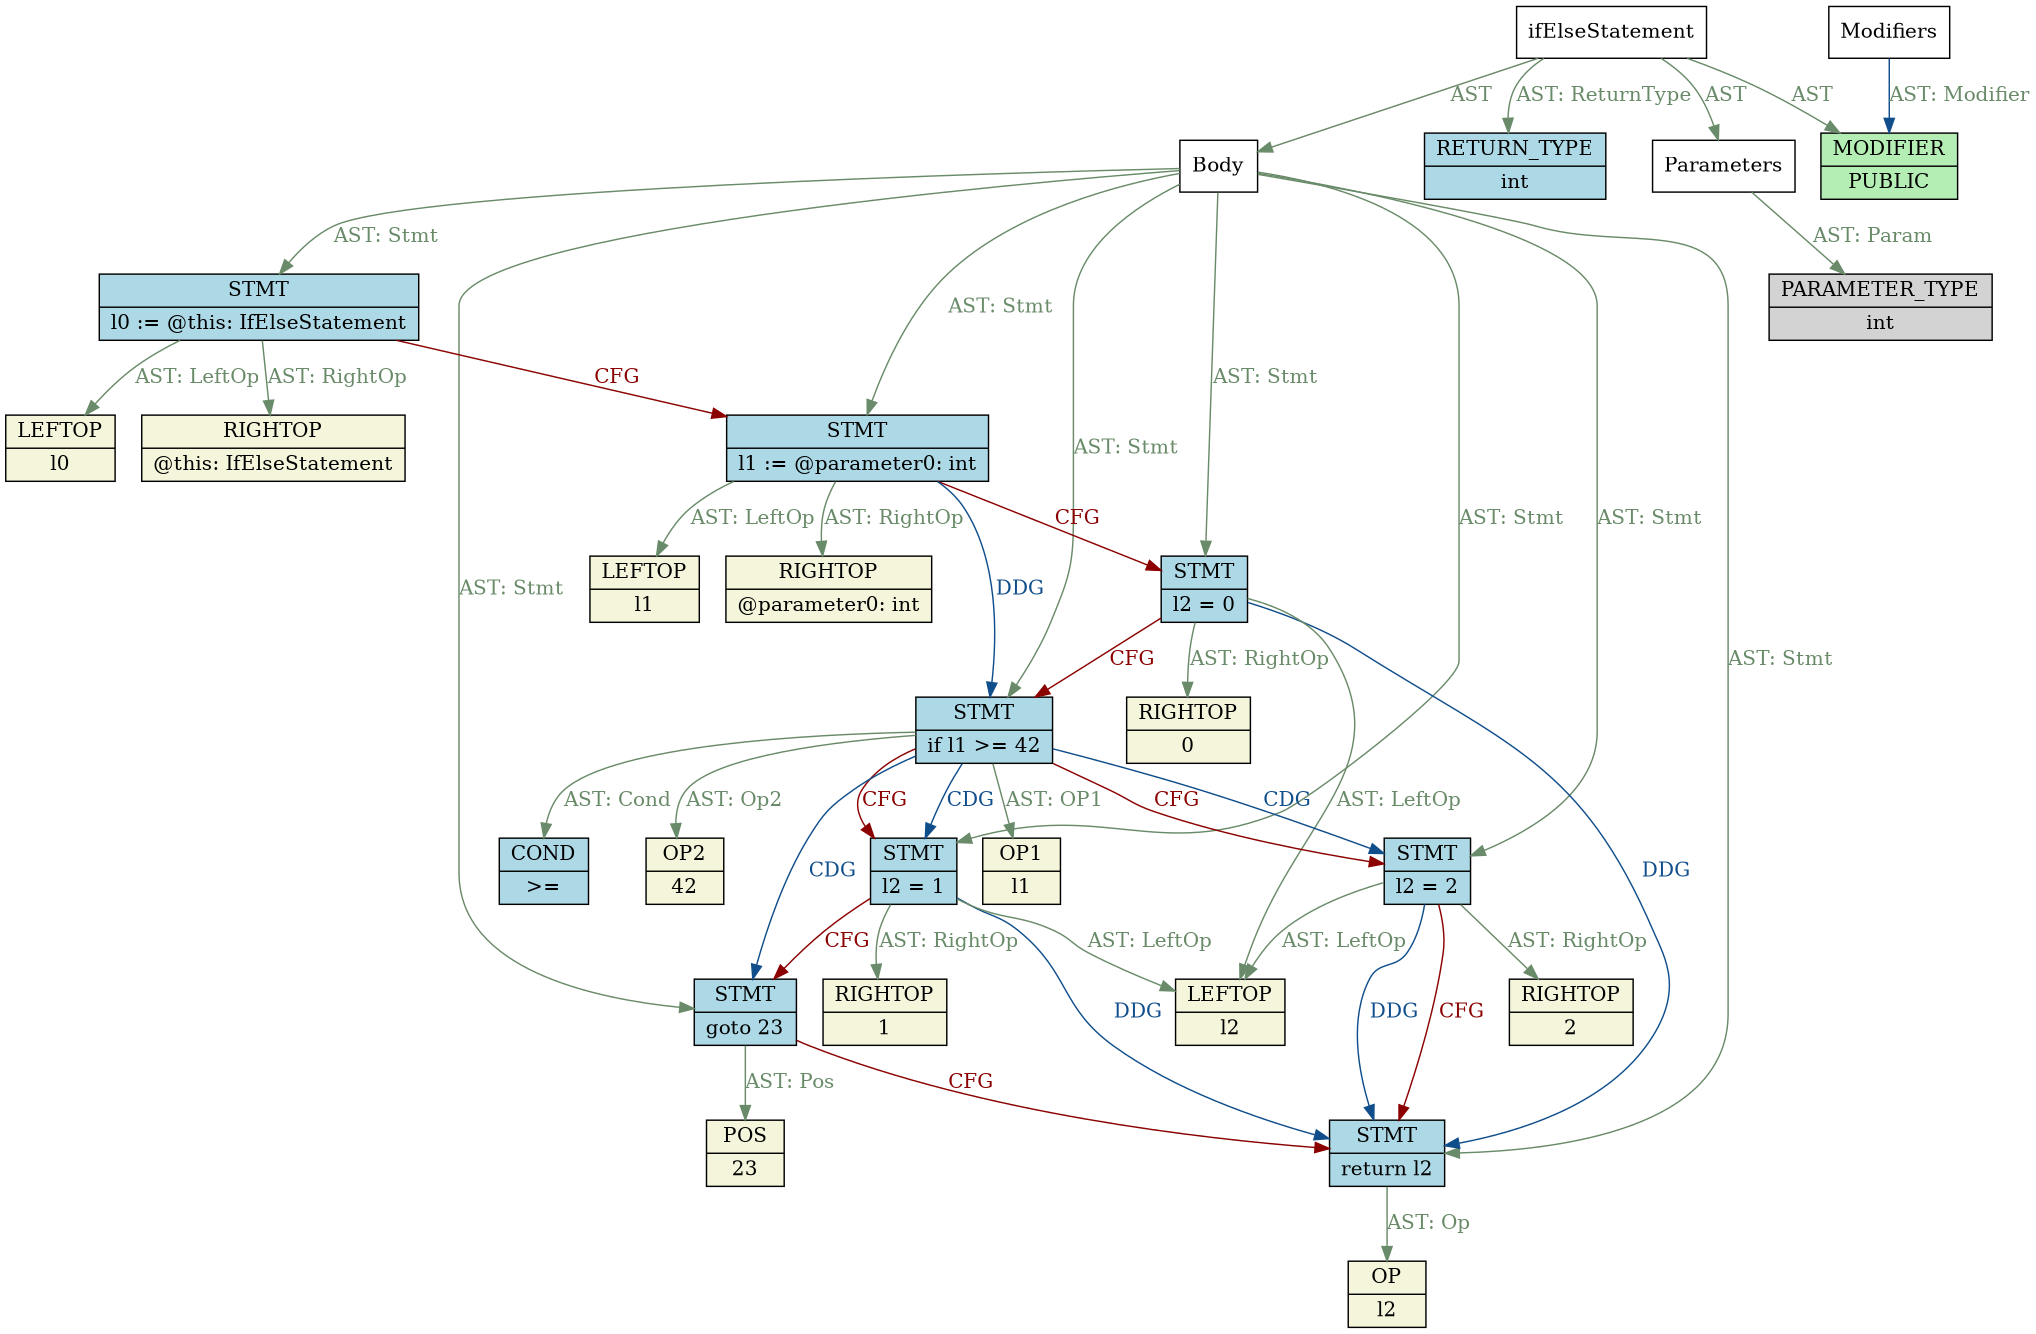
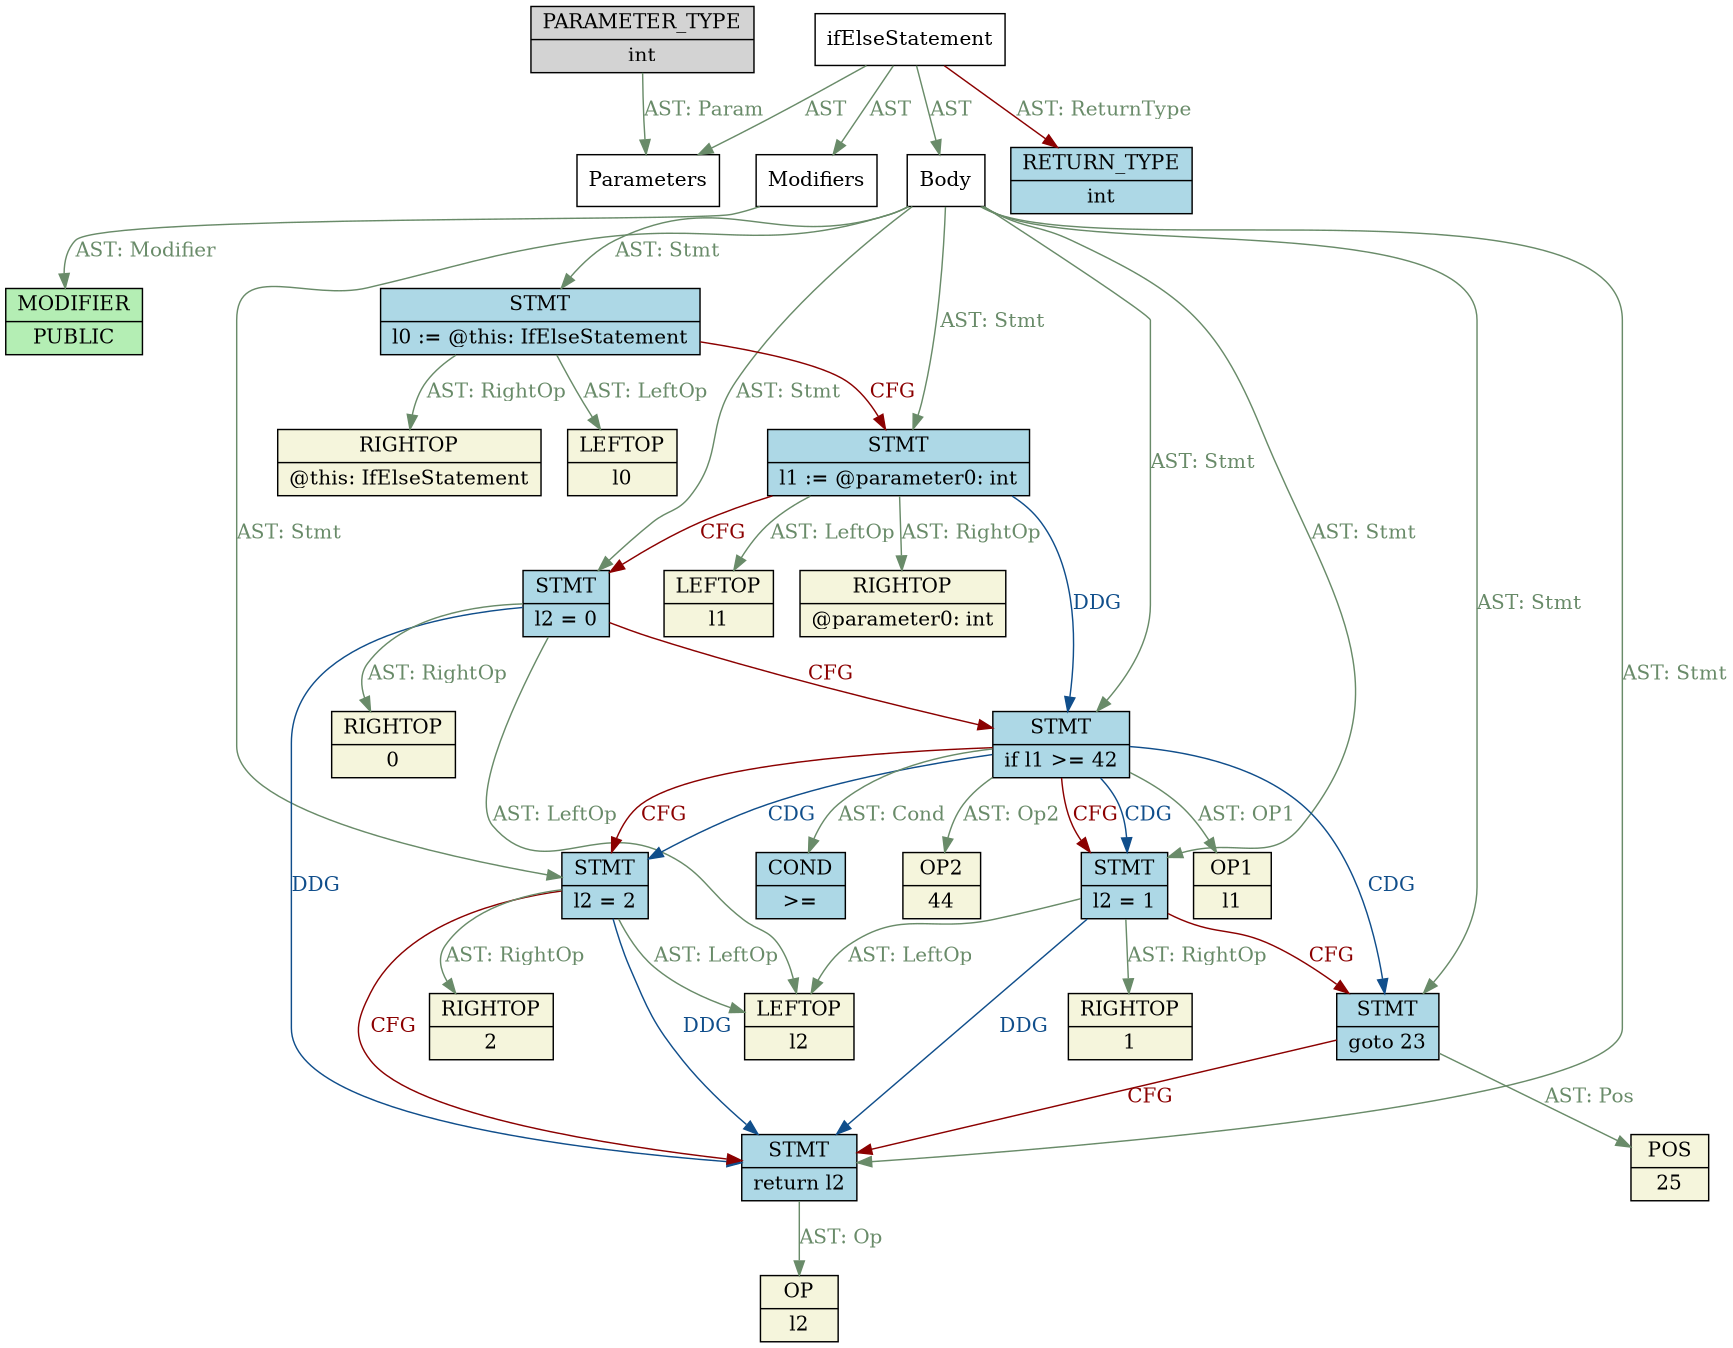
  digraph {
    rankdir=TB
    node [fillcolor=beige shape=record style=filled]
    edge [color=darkseagreen4 fontcolor=darkseagreen4 style=filled]
    n1 [fillcolor=white label=ifElseStatement]
    n2 [fillcolor=white label=Modifiers]
    n3 [fillcolor=white label=Parameters]
    n4 [fillcolor=white label=Body]
    n5 [fillcolor=lightblue label="{<f0> RETURN_TYPE | <f1> int}"]
    n6 [fillcolor=darkseagreen2 label="{<f0> MODIFIER | <f1> PUBLIC}"]
    n7 [fillcolor=lightgray label="{<f0> PARAMETER_TYPE | <f1> int}"]
    n8 [fillcolor=lightblue label="{<f0> STMT | <f1> l0 := @this: IfElseStatement}"]
    n9 [fillcolor=lightblue label="{<f0> STMT | <f1> l1 := @parameter0: int}"]
    n10 [fillcolor=lightblue label="{<f0> STMT | <f1> l2 = 0}"]
    n11 [fillcolor=lightblue label="{<f0> STMT | <f1> if l1 &gt;= 42}"]
    n12 [fillcolor=lightblue label="{<f0> STMT | <f1> l2 = 1}"]
    n13 [fillcolor=lightblue label="{<f0> STMT | <f1> goto 23}"]
    n14 [fillcolor=lightblue label="{<f0> STMT | <f1> l2 = 2}"]
    n15 [fillcolor=lightblue label="{<f0> STMT | <f1> return l2}"]
    n16 [label="{<f0> LEFTOP | <f1> l0}"]
    n17 [label="{<f0> RIGHTOP | <f1> @this: IfElseStatement}"]
    n18 [label="{<f0> LEFTOP | <f1> l1}"]
    n19 [label="{<f0> RIGHTOP | <f1> @parameter0: int}"]
    n20 [label="{<f0> LEFTOP | <f1> l2}"]
    n21 [label="{<f0> RIGHTOP | <f1> 0}"]
    n22 [label="{<f0> OP1 | <f1> l1}"]
    n23 [fillcolor=lightblue label="{<f0> COND | <f1>  &gt;= }"]
-   n24 [label="{<f0> OP2 | <f1> 42}"]
+   n24 [label="{<f0> OP2 | <f1> 44}"]
    n25 [label="{<f0> RIGHTOP | <f1> 1}"]
-   n26 [label="{<f0> POS | <f1> 23}"]
+   n26 [label="{<f0> POS | <f1> 25}"]
    n27 [label="{<f0> RIGHTOP | <f1> 2}"]
    n28 [label="{<f0> OP | <f1> l2}"]
-   n1 -> n6 [label=AST]
+   n1 -> n2 [label=AST]
    n1 -> n3 [label=AST]
    n1 -> n4 [label=AST]
-   n1 -> n5 [label="AST: ReturnType"]
-   n2 -> n6 [color=dodgerblue4 label="AST: Modifier"]
-   n3 -> n7 [label="AST: Param"]
+   n1 -> n5 [color=darkred label="AST: ReturnType"]
+   n2 -> n6 [label="AST: Modifier"]
+   n7 -> n3 [label="AST: Param"]
    n4 -> n8 [label="AST: Stmt"]
    n4 -> n9 [label="AST: Stmt"]
    n4 -> n10 [label="AST: Stmt"]
    n4 -> n11 [label="AST: Stmt"]
    n4 -> n12 [label="AST: Stmt"]
    n4 -> n13 [label="AST: Stmt"]
    n4 -> n14 [label="AST: Stmt"]
    n4 -> n15 [label="AST: Stmt"]
    n8 -> n9 [color=darkred fontcolor=darkred label=CFG]
    n8 -> n16 [label="AST: LeftOp"]
    n8 -> n17 [label="AST: RightOp"]
    n9 -> n10 [color=darkred fontcolor=darkred label=CFG]
    n9 -> n11 [color=dodgerblue4 fontcolor=dodgerblue4 label=DDG]
    n9 -> n18 [label="AST: LeftOp"]
    n9 -> n19 [label="AST: RightOp"]
    n10 -> n11 [color=darkred fontcolor=darkred label=CFG]
    n10 -> n15 [color=dodgerblue4 fontcolor=dodgerblue4 label=DDG]
    n10 -> n20 [label="AST: LeftOp"]
    n10 -> n21 [label="AST: RightOp"]
    n11 -> n12 [color=darkred fontcolor=darkred label=CFG]
    n11 -> n12 [color=dodgerblue4 fontcolor=dodgerblue4 label=CDG]
    n11 -> n13 [color=dodgerblue4 fontcolor=dodgerblue4 label=CDG]
    n11 -> n14 [color=darkred fontcolor=darkred label=CFG]
    n11 -> n14 [color=dodgerblue4 fontcolor=dodgerblue4 label=CDG]
    n11 -> n22 [label="AST: OP1"]
    n11 -> n23 [label="AST: Cond"]
    n11 -> n24 [label="AST: Op2"]
    n12 -> n13 [color=darkred fontcolor=darkred label=CFG]
    n12 -> n15 [color=dodgerblue4 fontcolor=dodgerblue4 label=DDG]
    n12 -> n20 [label="AST: LeftOp"]
    n12 -> n25 [label="AST: RightOp"]
    n13 -> n15 [color=darkred fontcolor=darkred label=CFG]
    n13 -> n26 [label="AST: Pos"]
    n14 -> n15 [color=darkred fontcolor=darkred label=CFG]
    n14 -> n15 [color=dodgerblue4 fontcolor=dodgerblue4 label=DDG]
    n14 -> n20 [label="AST: LeftOp"]
    n14 -> n27 [label="AST: RightOp"]
    n15 -> n28 [label="AST: Op"]
  }
